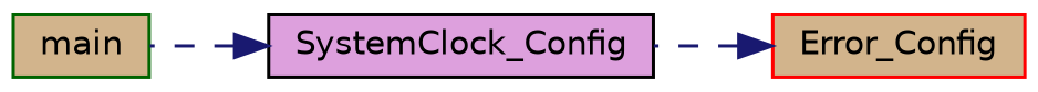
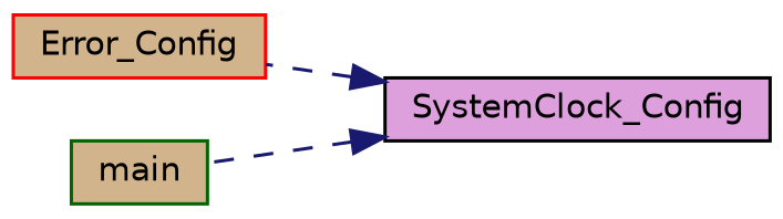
  digraph {
    rankdir=RL
    node [fillcolor=tan fontname=Helvetica fontsize=10 shape=record style=filled]
    edge [color=midnightblue dir=back fontname=Helvetica fontsize=10 labelfontname=Helvetica labelfontsize=10 style=dashed]
    n1 [color=red fontcolor=black height=0.2 label=Error_Config width=0.4]
    n2 [color=black fillcolor=plum height=0.2 label=SystemClock_Config width=0.4]
    n3 [color=darkgreen height=0.2 label=main width=0.4]
-   n1 -> n2
+   n2 -> n1
    n2 -> n3
  }
